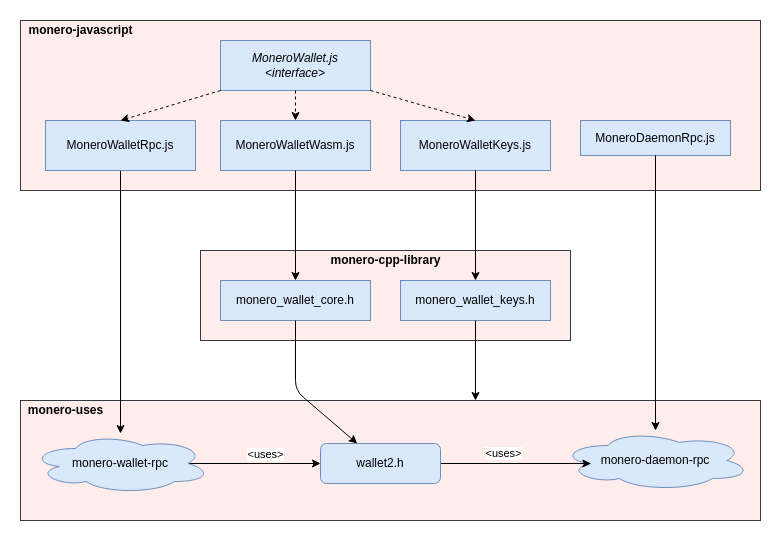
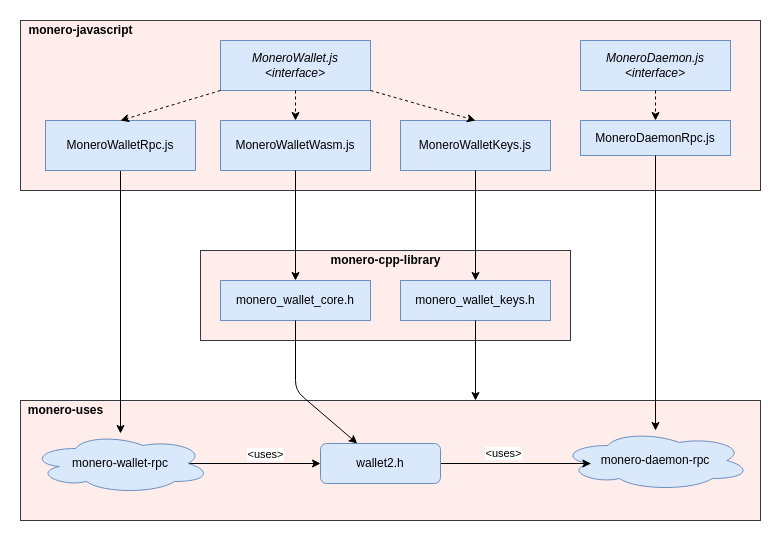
  <mxCell id="0" />
  <mxCell id="1" parent="0" />
  <mxCell id="2" value="" style="rounded=0;whiteSpace=wrap;html=1;fillColor=#FFEDEB;strokeColor=#36393d;" vertex="1" parent="1"><mxGeometry x="20" y="20" width="740" height="170" as="geometry" /></mxCell>
  <mxCell id="3" value="" style="rounded=0;whiteSpace=wrap;html=1;fillColor=#FFEDEB;strokeColor=#36393d;" vertex="1" parent="1"><mxGeometry x="200" y="250" width="370" height="90" as="geometry" /></mxCell>
  <mxCell id="4" value="" style="rounded=0;whiteSpace=wrap;html=1;fillColor=#FFEDEB;strokeColor=#36393d;" vertex="1" parent="1"><mxGeometry x="20" y="400" width="740" height="120" as="geometry" /></mxCell>
  <mxCell id="5" value="MoneroWalletWasm.js" style="rounded=0;whiteSpace=wrap;html=1;fillColor=#dae8fc;strokeColor=#6c8ebf;" vertex="1" parent="1"><mxGeometry x="220" y="120" width="150" height="50" as="geometry" /></mxCell>
  <mxCell id="6" value="monero-daemon-rpc" style="ellipse;shape=cloud;whiteSpace=wrap;html=1;fillColor=#dae8fc;strokeColor=#6c8ebf;" vertex="1" parent="1"><mxGeometry x="560" y="430" width="190" height="60" as="geometry" /></mxCell>
  <mxCell id="7" style="edgeStyle=orthogonalEdgeStyle;rounded=0;orthogonalLoop=1;jettySize=auto;html=1;exitX=0.875;exitY=0.5;exitDx=0;exitDy=0;exitPerimeter=0;entryX=0;entryY=0.5;entryDx=0;entryDy=0;" edge="1" parent="1" source="9" target="11"><mxGeometry relative="1" as="geometry" /></mxCell>
  <mxCell id="8" value="&amp;lt;uses&amp;gt;" style="edgeLabel;html=1;align=center;verticalAlign=middle;resizable=0;points=[];" vertex="1" connectable="0" parent="7"><mxGeometry x="0.264" y="-1" relative="1" as="geometry"><mxPoint x="-7.5" y="-11" as="offset" /></mxGeometry></mxCell>
  <mxCell id="9" value="monero-wallet-rpc" style="ellipse;shape=cloud;whiteSpace=wrap;html=1;fillColor=#dae8fc;strokeColor=#6c8ebf;" vertex="1" parent="1"><mxGeometry x="30" y="433" width="180" height="60" as="geometry" /></mxCell>
  <mxCell id="10" style="edgeStyle=orthogonalEdgeStyle;rounded=0;orthogonalLoop=1;jettySize=auto;html=1;exitX=1;exitY=0.5;exitDx=0;exitDy=0;entryX=0.16;entryY=0.55;entryDx=0;entryDy=0;entryPerimeter=0;" edge="1" parent="1" source="11" target="6"><mxGeometry relative="1" as="geometry" /></mxCell>
  <mxCell id="11" value="wallet2.h" style="whiteSpace=wrap;html=1;fillColor=#dae8fc;strokeColor=#6c8ebf;rounded=1;" vertex="1" parent="1"><mxGeometry x="320" y="443" width="120" height="40" as="geometry" /></mxCell>
  <mxCell id="12" value="&amp;lt;uses&amp;gt;" style="edgeLabel;html=1;align=center;verticalAlign=middle;resizable=0;points=[];" vertex="1" connectable="0" parent="1"><mxGeometry x="510" y="463" as="geometry"><mxPoint x="-7.5" y="-11" as="offset" /></mxGeometry></mxCell>
  <mxCell id="13" style="edgeStyle=orthogonalEdgeStyle;rounded=0;orthogonalLoop=1;jettySize=auto;html=1;exitX=0.5;exitY=1;exitDx=0;exitDy=0;" edge="1" parent="1" source="14" target="9"><mxGeometry relative="1" as="geometry" /></mxCell>
  <mxCell id="14" value="MoneroWalletRpc.js" style="rounded=0;whiteSpace=wrap;html=1;fillColor=#dae8fc;strokeColor=#6c8ebf;" vertex="1" parent="1"><mxGeometry x="45" y="120" width="150" height="50" as="geometry" /></mxCell>
  <mxCell id="15" value="MoneroWalletKeys.js" style="rounded=0;whiteSpace=wrap;html=1;fillColor=#dae8fc;strokeColor=#6c8ebf;" vertex="1" parent="1"><mxGeometry x="400" y="120" width="150" height="50" as="geometry" /></mxCell>
  <mxCell id="16" value="MoneroDaemonRpc.js" style="rounded=0;whiteSpace=wrap;html=1;fillColor=#dae8fc;strokeColor=#6c8ebf;" vertex="1" parent="1"><mxGeometry x="580" y="120" width="150" height="35" as="geometry" /></mxCell>
  <mxCell id="17" value="monero_wallet_core.h" style="rounded=0;whiteSpace=wrap;html=1;fillColor=#dae8fc;strokeColor=#6c8ebf;" vertex="1" parent="1"><mxGeometry x="220" y="280" width="150" height="40" as="geometry" /></mxCell>
  <mxCell id="18" value="monero_wallet_keys.h" style="rounded=0;whiteSpace=wrap;html=1;fillColor=#dae8fc;strokeColor=#6c8ebf;" vertex="1" parent="1"><mxGeometry x="400" y="280" width="150" height="40" as="geometry" /></mxCell>
  <mxCell id="19" value="monero-uses" style="text;html=1;resizable=0;autosize=1;align=center;verticalAlign=middle;points=[];fillColor=none;strokeColor=none;rounded=0;fontStyle=1" vertex="1" parent="1"><mxGeometry x="20" y="400" width="90" height="20" as="geometry" /></mxCell>
  <mxCell id="20" value="monero-cpp-library" style="text;html=1;resizable=0;autosize=1;align=center;verticalAlign=middle;points=[];fillColor=none;strokeColor=none;rounded=0;fontStyle=1" vertex="1" parent="1"><mxGeometry x="320" y="250" width="130" height="20" as="geometry" /></mxCell>
  <mxCell id="21" value="" style="endArrow=classic;html=1;exitX=0.5;exitY=1;exitDx=0;exitDy=0;" edge="1" parent="1" source="17" target="11"><mxGeometry width="50" height="50" relative="1" as="geometry"><mxPoint x="380" y="430" as="sourcePoint" /><mxPoint x="430" y="380" as="targetPoint" /><Array as="points"><mxPoint x="295" y="390" /></Array></mxGeometry></mxCell>
  <mxCell id="22" value="" style="endArrow=classic;html=1;exitX=0.5;exitY=1;exitDx=0;exitDy=0;" edge="1" parent="1" source="18"><mxGeometry width="50" height="50" relative="1" as="geometry"><mxPoint x="380" y="430" as="sourcePoint" /><mxPoint x="475" y="400" as="targetPoint" /></mxGeometry></mxCell>
  <mxCell id="23" value="" style="endArrow=classic;html=1;exitX=0.5;exitY=1;exitDx=0;exitDy=0;" edge="1" parent="1" source="16" target="6"><mxGeometry width="50" height="50" relative="1" as="geometry"><mxPoint x="465" y="350" as="sourcePoint" /><mxPoint x="465.2" y="450.96" as="targetPoint" /><Array as="points" /></mxGeometry></mxCell>
  <mxCell id="24" value="monero-javascript" style="text;html=1;resizable=0;autosize=1;align=center;verticalAlign=middle;points=[];fillColor=none;strokeColor=none;rounded=0;fontStyle=1" vertex="1" parent="1"><mxGeometry x="20" y="20" width="120" height="20" as="geometry" /></mxCell>
  <mxCell id="25" value="" style="endArrow=classic;html=1;exitX=0.5;exitY=1;exitDx=0;exitDy=0;" edge="1" parent="1" source="5" target="17"><mxGeometry width="50" height="50" relative="1" as="geometry"><mxPoint x="380" y="310" as="sourcePoint" /><mxPoint x="430" y="260" as="targetPoint" /></mxGeometry></mxCell>
  <mxCell id="26" value="" style="endArrow=classic;html=1;exitX=0.5;exitY=1;exitDx=0;exitDy=0;entryX=0.5;entryY=0;entryDx=0;entryDy=0;" edge="1" parent="1" source="15" target="18"><mxGeometry width="50" height="50" relative="1" as="geometry"><mxPoint x="305" y="180" as="sourcePoint" /><mxPoint x="296.333" y="310" as="targetPoint" /></mxGeometry></mxCell>
  <mxCell id="27" value="&lt;i&gt;MoneroWallet.js&lt;br&gt;&amp;lt;interface&amp;gt;&lt;br&gt;&lt;/i&gt;" style="rounded=0;whiteSpace=wrap;html=1;fillColor=#dae8fc;strokeColor=#6c8ebf;" vertex="1" parent="1"><mxGeometry x="220" y="40" width="150" height="50" as="geometry" /></mxCell>
+ <mxCell id="28" value="&lt;i&gt;MoneroDaemon.js&lt;br&gt;&lt;/i&gt;&lt;i&gt;&amp;lt;interface&amp;gt;&lt;/i&gt;&lt;i&gt;&lt;br&gt;&lt;/i&gt;" style="rounded=0;whiteSpace=wrap;html=1;fillColor=#dae8fc;strokeColor=#6c8ebf;" vertex="1" parent="1"><mxGeometry x="580" y="40" width="150" height="50" as="geometry" /></mxCell>
  <mxCell id="29" value="" style="endArrow=classic;html=1;exitX=0;exitY=1;exitDx=0;exitDy=0;entryX=0.5;entryY=0;entryDx=0;entryDy=0;dashed=1" edge="1" parent="1" source="27" target="14"><mxGeometry width="50" height="50" relative="1" as="geometry"><mxPoint x="380" y="310" as="sourcePoint" /><mxPoint x="430" y="260" as="targetPoint" /></mxGeometry></mxCell>
  <mxCell id="30" value="" style="endArrow=classic;html=1;entryX=0.5;entryY=0;entryDx=0;entryDy=0;dashed=1;exitX=0.5;exitY=1;exitDx=0;exitDy=0;" edge="1" parent="1" source="27" target="5"><mxGeometry width="50" height="50" relative="1" as="geometry"><mxPoint x="230" y="100" as="sourcePoint" /><mxPoint x="130" y="130" as="targetPoint" /></mxGeometry></mxCell>
  <mxCell id="31" value="" style="endArrow=classic;html=1;entryX=0.5;entryY=0;entryDx=0;entryDy=0;dashed=1;exitX=1;exitY=1;exitDx=0;exitDy=0;" edge="1" parent="1" source="27" target="15"><mxGeometry width="50" height="50" relative="1" as="geometry"><mxPoint x="305" y="100" as="sourcePoint" /><mxPoint x="305" y="130" as="targetPoint" /></mxGeometry></mxCell>
+ <mxCell id="32" value="" style="endArrow=classic;html=1;entryX=0.5;entryY=0;entryDx=0;entryDy=0;dashed=1;exitX=0.5;exitY=1;exitDx=0;exitDy=0;" edge="1" parent="1" source="28" target="16"><mxGeometry width="50" height="50" relative="1" as="geometry"><mxPoint x="380" y="100" as="sourcePoint" /><mxPoint x="485" y="130" as="targetPoint" /></mxGeometry></mxCell>
